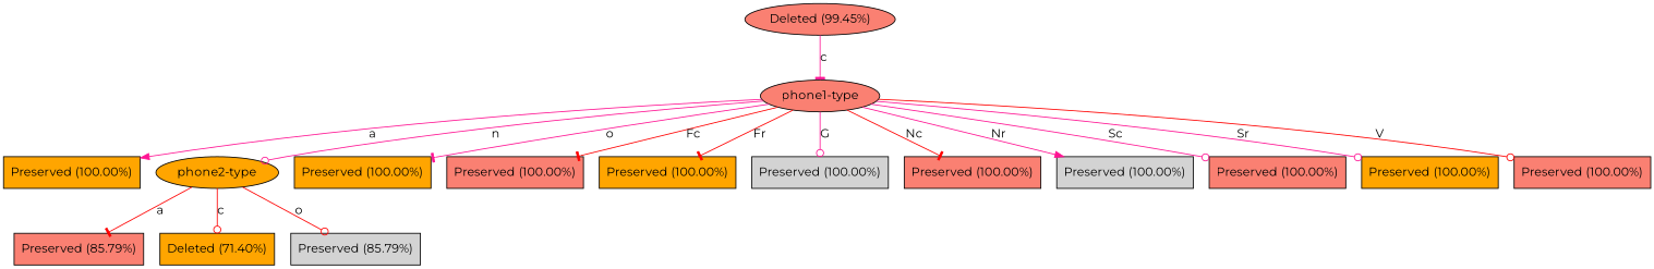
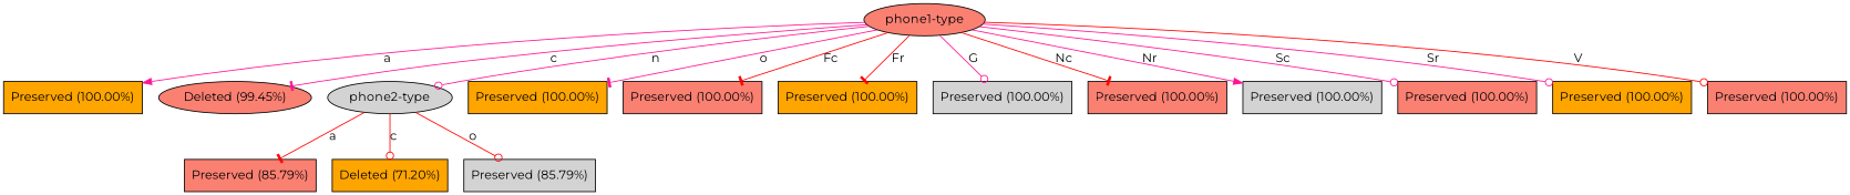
  digraph {
    fontname=Montserrat
    node [fillcolor=salmon fontname=Montserrat shape=box style=filled]
    edge [arrowhead=odot color=deeppink fontname=Montserrat]
    n1 [label="phone1-type" shape=ellipse]
    n2 [fillcolor=orange label="Preserved (100.00%)"]
    n3 [label="Deleted (99.45%)" shape=ellipse]
-   n4 [fillcolor=orange label="phone2-type" shape=ellipse]
+   n4 [fillcolor=lightgrey label="phone2-type" shape=ellipse]
    n5 [fillcolor=orange label="Preserved (100.00%)"]
    n6 [label="Preserved (100.00%)"]
    n7 [fillcolor=orange label="Preserved (100.00%)"]
    n8 [fillcolor=lightgrey label="Preserved (100.00%)"]
    n9 [label="Preserved (100.00%)"]
    n10 [fillcolor=lightgrey label="Preserved (100.00%)"]
    n11 [label="Preserved (100.00%)"]
    n12 [fillcolor=orange label="Preserved (100.00%)"]
    n13 [label="Preserved (100.00%)"]
    n14 [label="Preserved (85.79%)"]
-   n15 [fillcolor=orange label="Deleted (71.40%)"]
+   n15 [fillcolor=orange label="Deleted (71.20%)"]
    n16 [fillcolor=lightgrey label="Preserved (85.79%)"]
    n1 -> n2 [arrowhead=normal label=a]
-   n3 -> n1 [arrowhead=tee label=c]
+   n1 -> n3 [arrowhead=tee label=c]
    n1 -> n4 [label=n]
    n1 -> n5 [arrowhead=tee label=o]
    n1 -> n6 [arrowhead=tee color=red label=Fc]
    n1 -> n7 [arrowhead=tee color=red label=Fr]
    n1 -> n8 [label=G]
    n1 -> n9 [arrowhead=tee color=red label=Nc]
    n1 -> n10 [arrowhead=normal label=Nr]
    n1 -> n11 [label=Sc]
    n1 -> n12 [label=Sr]
    n1 -> n13 [color=red label=V]
    n4 -> n14 [arrowhead=tee color=red label=a]
    n4 -> n15 [color=red label=c]
    n4 -> n16 [color=red label=o]
  }
